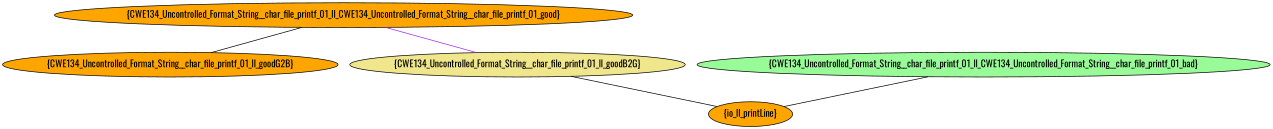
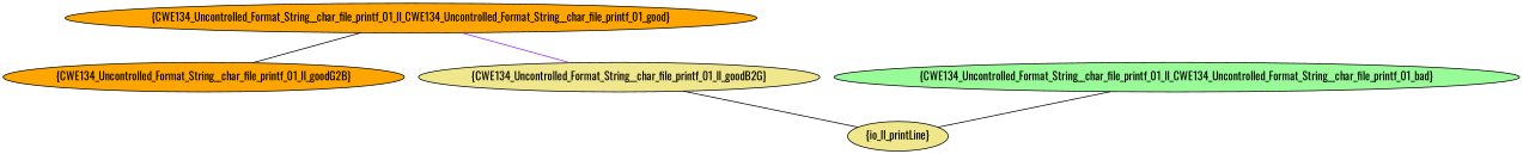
  graph {
    fontname=Oswald
    node [style=filled fillcolor=orange fontname=Oswald]
    edge [color=black fontname=Oswald]
    n1 [label="{CWE134_Uncontrolled_Format_String__char_file_printf_01_ll_CWE134_Uncontrolled_Format_String__char_file_printf_01_good}"]
    n2 [label="{CWE134_Uncontrolled_Format_String__char_file_printf_01_ll_goodG2B}"]
    n3 [label="{CWE134_Uncontrolled_Format_String__char_file_printf_01_ll_goodB2G}" fillcolor=khaki]
-   n4 [label="{io_ll_printLine}"]
+   n4 [label="{io_ll_printLine}" fillcolor=khaki]
    n5 [label="{CWE134_Uncontrolled_Format_String__char_file_printf_01_ll_CWE134_Uncontrolled_Format_String__char_file_printf_01_bad}" fillcolor=palegreen]
    n1 -- n2
    n1 -- n3 [color=purple]
    n3 -- n4
    n5 -- n4
  }
